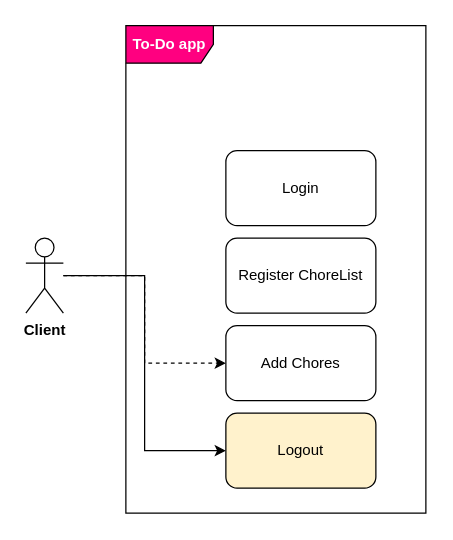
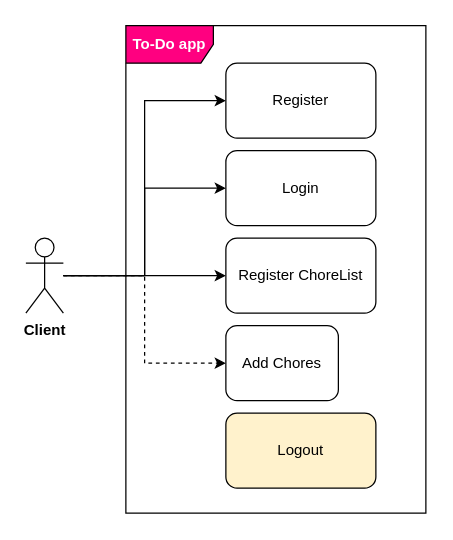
  <mxCell id="0" />
  <mxCell id="1" parent="0" />
  <mxCell id="2" value="&lt;font color=&quot;#ffffff&quot;&gt;&lt;b&gt;To-Do app&lt;/b&gt;&lt;/font&gt;" style="shape=umlFrame;whiteSpace=wrap;html=1;width=70;height=30;fillColor=#FF0080;" parent="1" vertex="1"><mxGeometry x="100" y="20" width="240" height="390" as="geometry" /></mxCell>
+ <mxCell id="3" style="edgeStyle=orthogonalEdgeStyle;rounded=0;orthogonalLoop=1;jettySize=auto;html=1;entryX=0;entryY=0.5;entryDx=0;entryDy=0;" parent="1" source="8" target="9" edge="1"><mxGeometry relative="1" as="geometry" /></mxCell>
+ <mxCell id="4" style="edgeStyle=orthogonalEdgeStyle;rounded=0;orthogonalLoop=1;jettySize=auto;html=1;entryX=0;entryY=0.5;entryDx=0;entryDy=0;" parent="1" source="8" target="10" edge="1"><mxGeometry relative="1" as="geometry" /></mxCell>
+ <mxCell id="5" style="edgeStyle=orthogonalEdgeStyle;rounded=0;orthogonalLoop=1;jettySize=auto;html=1;entryX=0;entryY=0.5;entryDx=0;entryDy=0;" parent="1" source="8" target="11" edge="1"><mxGeometry relative="1" as="geometry" /></mxCell>
  <mxCell id="6" style="edgeStyle=orthogonalEdgeStyle;rounded=0;orthogonalLoop=1;jettySize=auto;html=1;entryX=0;entryY=0.5;entryDx=0;entryDy=0;dashed=1;" parent="1" source="8" target="12" edge="1"><mxGeometry relative="1" as="geometry" /></mxCell>
- <mxCell id="7" style="edgeStyle=orthogonalEdgeStyle;rounded=0;orthogonalLoop=1;jettySize=auto;html=1;entryX=0;entryY=0.5;entryDx=0;entryDy=0;" parent="1" source="8" target="13" edge="1"><mxGeometry relative="1" as="geometry" /></mxCell>
  <mxCell id="8" value="&lt;b&gt;Client&lt;/b&gt;" style="shape=umlActor;verticalLabelPosition=bottom;labelBackgroundColor=#ffffff;verticalAlign=top;html=1;outlineConnect=0;" parent="1" vertex="1"><mxGeometry x="20" y="190" width="30" height="60" as="geometry" /></mxCell>
+ <mxCell id="9" value="Register" style="rounded=1;whiteSpace=wrap;html=1;" parent="1" vertex="1"><mxGeometry x="180" y="50" width="120" height="60" as="geometry" /></mxCell>
  <mxCell id="10" value="Login" style="rounded=1;whiteSpace=wrap;html=1;" parent="1" vertex="1"><mxGeometry x="180" y="120" width="120" height="60" as="geometry" /></mxCell>
  <mxCell id="11" value="Register ChoreList" style="rounded=1;whiteSpace=wrap;html=1;" parent="1" vertex="1"><mxGeometry x="180" y="190" width="120" height="60" as="geometry" /></mxCell>
- <mxCell id="12" value="Add Chores" style="rounded=1;whiteSpace=wrap;html=1;" parent="1" vertex="1"><mxGeometry x="180" y="260" width="120" height="60" as="geometry" /></mxCell>
+ <mxCell id="12" value="Add Chores" style="rounded=1;whiteSpace=wrap;html=1;" parent="1" vertex="1"><mxGeometry x="180" y="260" width="90" height="60" as="geometry" /></mxCell>
  <mxCell id="13" value="Logout" style="rounded=1;whiteSpace=wrap;html=1;fillColor=#fff2cc;" parent="1" vertex="1"><mxGeometry x="180" y="330" width="120" height="60" as="geometry" /></mxCell>
